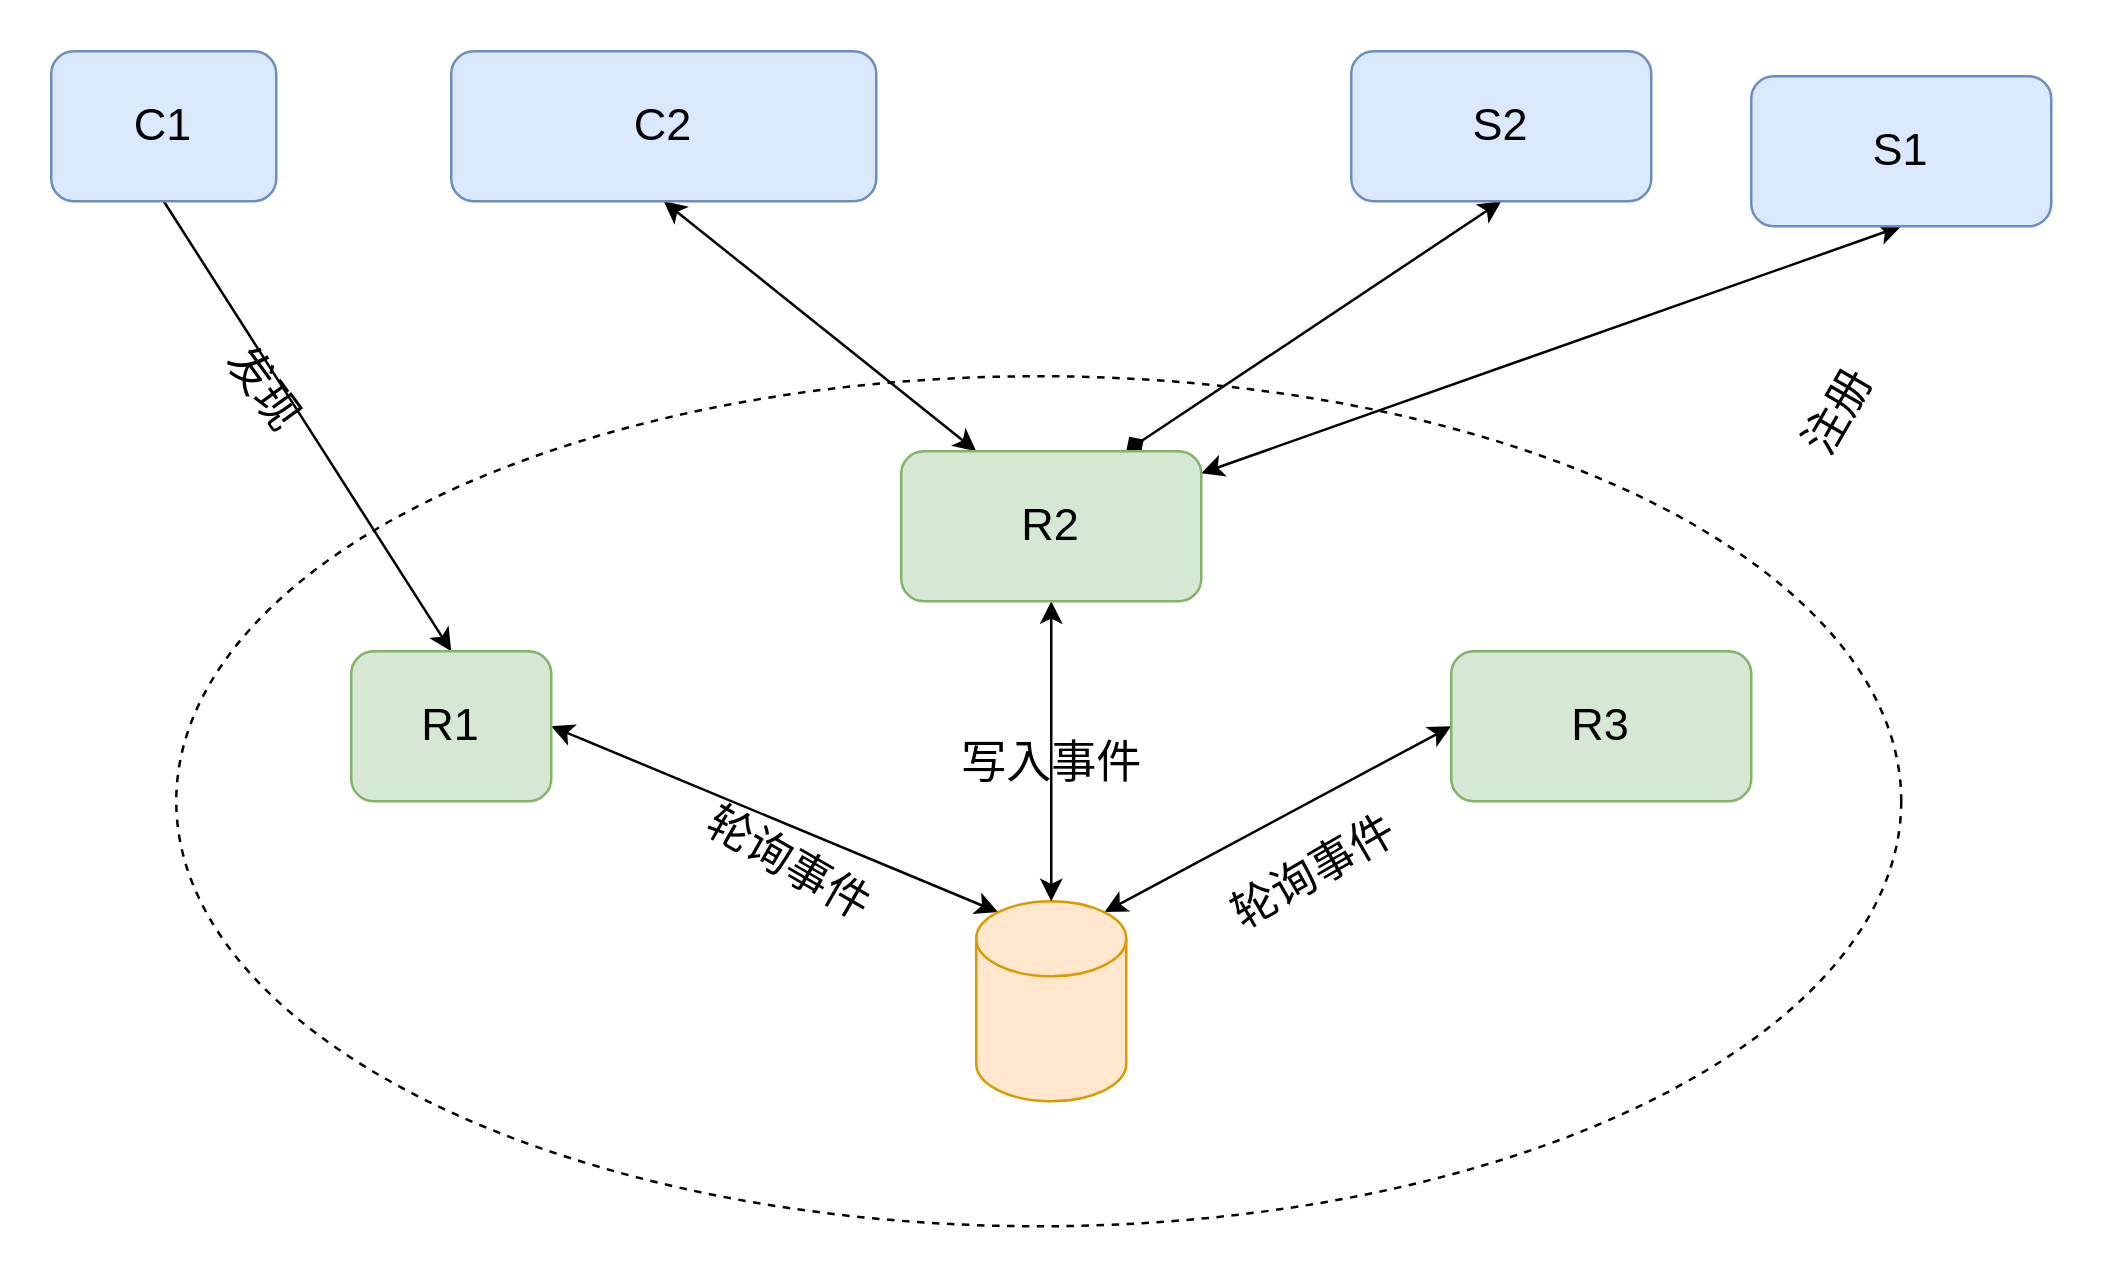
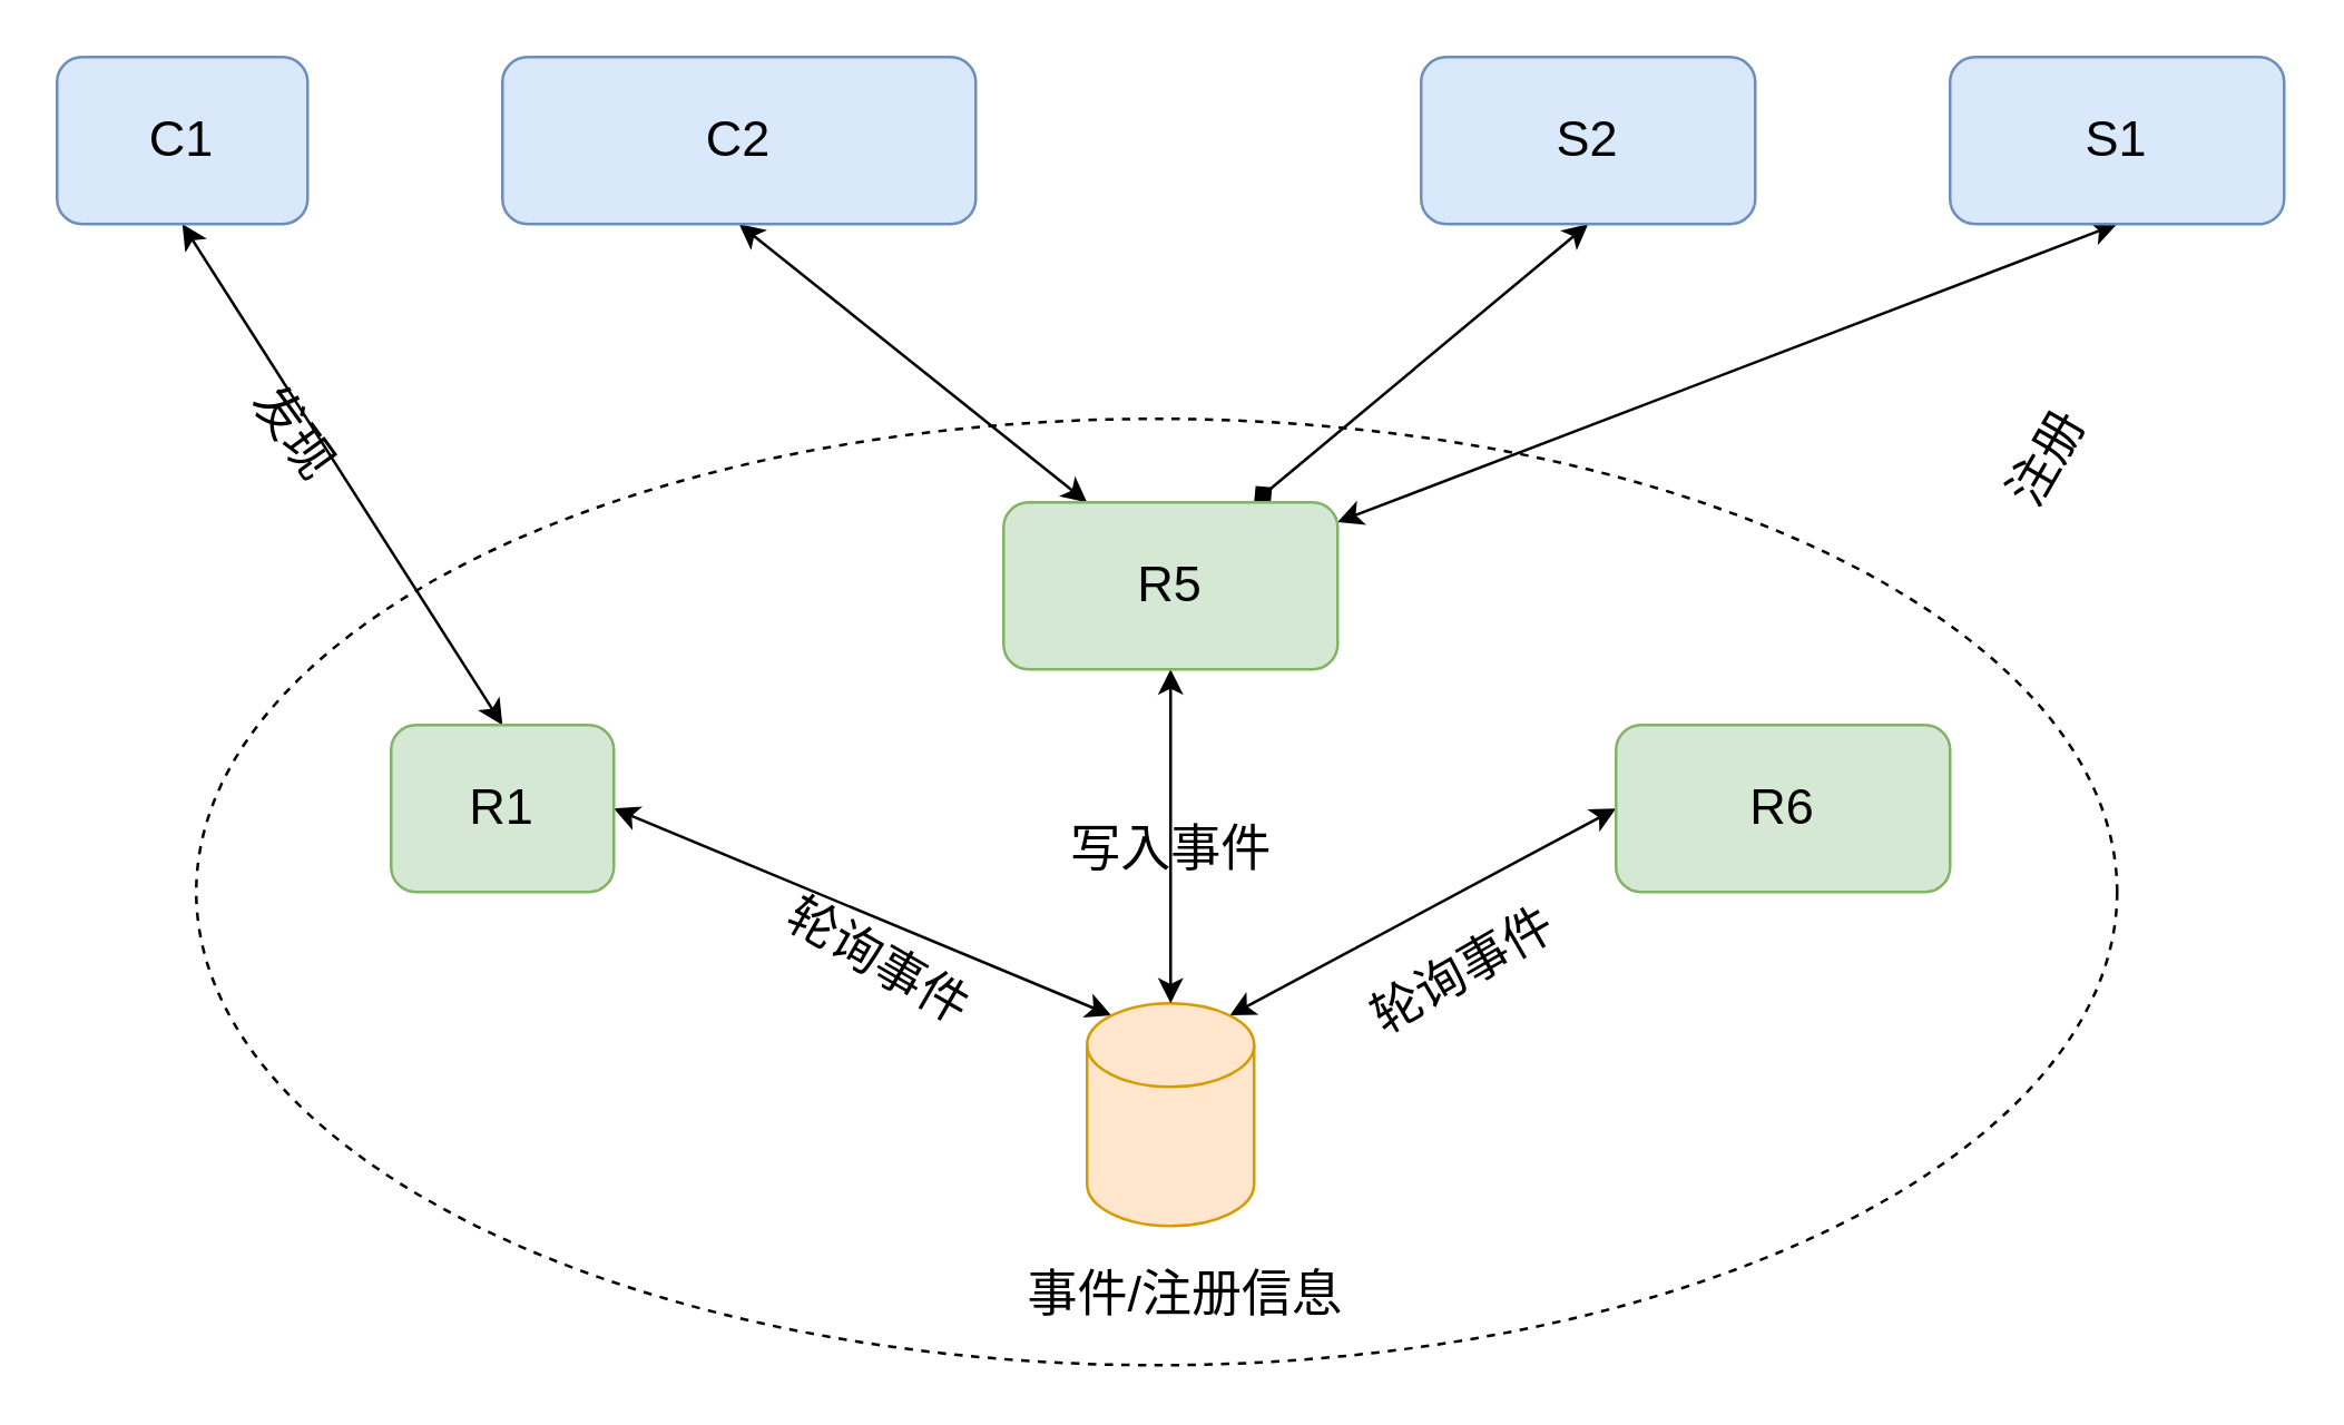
  <mxCell id="0" />
  <mxCell id="1" parent="0" />
  <mxCell id="2" value="" style="ellipse;whiteSpace=wrap;html=1;dashed=1;fontSize=18;strokeWidth=1;" parent="1" vertex="1"><mxGeometry x="70" y="150" width="690" height="340" as="geometry" /></mxCell>
- <mxCell id="3" style="rounded=0;orthogonalLoop=1;jettySize=auto;html=1;exitX=0.5;exitY=0;exitDx=0;exitDy=0;entryX=0.5;entryY=1;entryDx=0;entryDy=0;horizontal=1;strokeWidth=1;fontStyle=0;startArrow=classic;startFill=1;endArrow=none;" parent="1" source="5" target="9" edge="1"><mxGeometry relative="1" as="geometry" /></mxCell>
+ <mxCell id="3" style="rounded=0;orthogonalLoop=1;jettySize=auto;html=1;exitX=0.5;exitY=0;exitDx=0;exitDy=0;entryX=0.5;entryY=1;entryDx=0;entryDy=0;horizontal=1;strokeWidth=1;fontStyle=0;startArrow=classic;startFill=1;" parent="1" source="5" target="9" edge="1"><mxGeometry relative="1" as="geometry" /></mxCell>
  <mxCell id="4" style="edgeStyle=none;rounded=0;orthogonalLoop=1;jettySize=auto;html=1;entryX=0.145;entryY=0;entryDx=0;entryDy=4.35;entryPerimeter=0;endArrow=classic;endFill=1;startArrow=classic;startFill=1;horizontal=1;strokeWidth=1;fontStyle=0;exitX=1;exitY=0.5;exitDx=0;exitDy=0;" parent="1" source="5" target="15" edge="1"><mxGeometry relative="1" as="geometry" /></mxCell>
  <mxCell id="5" value="R1" style="rounded=1;whiteSpace=wrap;html=1;horizontal=1;strokeWidth=1;fontStyle=0;fontSize=18;fillColor=#d5e8d4;strokeColor=#82b366;" parent="1" vertex="1"><mxGeometry x="140" y="260" width="80" height="60" as="geometry" /></mxCell>
  <mxCell id="6" style="edgeStyle=none;rounded=0;orthogonalLoop=1;jettySize=auto;html=1;exitX=0.25;exitY=0;exitDx=0;exitDy=0;entryX=0.5;entryY=1;entryDx=0;entryDy=0;horizontal=1;strokeWidth=1;fontStyle=0;startArrow=classic;startFill=1;" parent="1" source="20" target="10" edge="1"><mxGeometry relative="1" as="geometry" /></mxCell>
  <mxCell id="7" style="edgeStyle=none;orthogonalLoop=1;jettySize=auto;html=1;exitX=0;exitY=0.5;exitDx=0;exitDy=0;entryX=0.855;entryY=0;entryDx=0;entryDy=4.35;entryPerimeter=0;endArrow=classic;endFill=1;startArrow=classic;startFill=1;targetPerimeterSpacing=0;jumpStyle=arc;rounded=0;strokeWidth=1;horizontal=1;fontStyle=0;endSize=6;sketch=0;shadow=0;" parent="1" source="8" target="15" edge="1"><mxGeometry relative="1" as="geometry" /></mxCell>
- <mxCell id="8" value="R3" style="rounded=1;whiteSpace=wrap;html=1;horizontal=1;strokeWidth=1;fontStyle=0;fontSize=18;fillColor=#d5e8d4;strokeColor=#82b366;" parent="1" vertex="1"><mxGeometry x="580" y="260" width="120" height="60" as="geometry" /></mxCell>
+ <mxCell id="8" value="R6" style="rounded=1;whiteSpace=wrap;html=1;horizontal=1;strokeWidth=1;fontStyle=0;fontSize=18;fillColor=#d5e8d4;strokeColor=#82b366;" parent="1" vertex="1"><mxGeometry x="580" y="260" width="120" height="60" as="geometry" /></mxCell>
  <mxCell id="9" value="C1" style="rounded=1;whiteSpace=wrap;html=1;fontSize=18;horizontal=1;strokeWidth=1;fontStyle=0;fillColor=#dae8fc;strokeColor=#6c8ebf;" parent="1" vertex="1"><mxGeometry x="20" y="20" width="90" height="60" as="geometry" /></mxCell>
  <mxCell id="10" value="C2" style="rounded=1;whiteSpace=wrap;html=1;fontSize=18;horizontal=1;strokeWidth=1;fontStyle=0;fillColor=#dae8fc;strokeColor=#6c8ebf;" parent="1" vertex="1"><mxGeometry x="180" y="20" width="170" height="60" as="geometry" /></mxCell>
  <mxCell id="11" style="edgeStyle=none;rounded=0;orthogonalLoop=1;jettySize=auto;html=1;exitX=0.5;exitY=1;exitDx=0;exitDy=0;horizontal=1;strokeWidth=1;fontStyle=0;startArrow=classic;startFill=1;" parent="1" source="12" target="20" edge="1"><mxGeometry relative="1" as="geometry"><mxPoint x="830" y="330" as="targetPoint" /></mxGeometry></mxCell>
- <mxCell id="12" value="S1" style="rounded=1;whiteSpace=wrap;html=1;fontSize=18;horizontal=1;strokeWidth=1;fontStyle=0;fillColor=#dae8fc;strokeColor=#6c8ebf;" parent="1" vertex="1"><mxGeometry x="700" y="30" width="120" height="60" as="geometry" /></mxCell>
+ <mxCell id="12" value="S1" style="rounded=1;whiteSpace=wrap;html=1;fontSize=18;horizontal=1;strokeWidth=1;fontStyle=0;fillColor=#dae8fc;strokeColor=#6c8ebf;" parent="1" vertex="1"><mxGeometry x="700" y="20" width="120" height="60" as="geometry" /></mxCell>
  <mxCell id="13" style="edgeStyle=none;rounded=0;orthogonalLoop=1;jettySize=auto;html=1;exitX=0.5;exitY=1;exitDx=0;exitDy=0;entryX=0.75;entryY=0;entryDx=0;entryDy=0;horizontal=1;strokeWidth=1;fontStyle=0;startArrow=classic;startFill=1;endArrow=diamond;" parent="1" source="14" target="20" edge="1"><mxGeometry relative="1" as="geometry" /></mxCell>
- <mxCell id="14" value="S2" style="rounded=1;whiteSpace=wrap;html=1;fontSize=18;horizontal=1;strokeWidth=1;fontStyle=0;fillColor=#dae8fc;strokeColor=#6c8ebf;" parent="1" vertex="1"><mxGeometry x="540" y="20" width="120" height="60" as="geometry" /></mxCell>
+ <mxCell id="14" value="S2" style="rounded=1;whiteSpace=wrap;html=1;fontSize=18;horizontal=1;strokeWidth=1;fontStyle=0;fillColor=#dae8fc;strokeColor=#6c8ebf;" parent="1" vertex="1"><mxGeometry x="510" y="20" width="120" height="60" as="geometry" /></mxCell>
  <mxCell id="15" value="" style="shape=cylinder3;whiteSpace=wrap;html=1;boundedLbl=1;backgroundOutline=1;size=15;horizontal=1;strokeWidth=1;fontStyle=0;fillColor=#ffe6cc;strokeColor=#d79b00;" parent="1" vertex="1"><mxGeometry x="390" y="360" width="60" height="80" as="geometry" /></mxCell>
+ <mxCell id="16" value="事件/注册信息" style="text;html=1;resizable=0;autosize=1;align=center;verticalAlign=middle;points=[];fillColor=none;strokeColor=none;rounded=0;fontSize=18;fontStyle=0;strokeWidth=1;" parent="1" vertex="1"><mxGeometry x="360" y="450" width="130" height="30" as="geometry" /></mxCell>
  <mxCell id="17" value="写入事件" style="text;html=1;resizable=0;autosize=1;align=center;verticalAlign=middle;points=[];fillColor=none;strokeColor=none;rounded=0;fontSize=18;rotation=0;strokeWidth=1;fontStyle=0" parent="1" vertex="1"><mxGeometry x="375" y="290" width="90" height="30" as="geometry" /></mxCell>
  <mxCell id="18" value="轮询事件" style="text;html=1;resizable=0;autosize=1;align=center;verticalAlign=middle;points=[];fillColor=none;strokeColor=none;rounded=0;fontSize=18;rotation=30;strokeWidth=1;fontStyle=0" parent="1" vertex="1"><mxGeometry x="270" y="330" width="90" height="30" as="geometry" /></mxCell>
  <mxCell id="19" style="edgeStyle=none;rounded=0;sketch=0;jumpStyle=arc;orthogonalLoop=1;jettySize=auto;html=1;exitX=0.5;exitY=1;exitDx=0;exitDy=0;shadow=0;fontSize=18;startArrow=classic;startFill=1;endArrow=classic;endFill=1;endSize=6;targetPerimeterSpacing=0;strokeWidth=1;" parent="1" source="20" target="15" edge="1"><mxGeometry relative="1" as="geometry" /></mxCell>
- <mxCell id="20" value="R2" style="rounded=1;whiteSpace=wrap;html=1;horizontal=1;strokeWidth=1;fontStyle=0;fontSize=18;fillColor=#d5e8d4;strokeColor=#82b366;" parent="1" vertex="1"><mxGeometry x="360" y="180" width="120" height="60" as="geometry" /></mxCell>
+ <mxCell id="20" value="R5" style="rounded=1;whiteSpace=wrap;html=1;horizontal=1;strokeWidth=1;fontStyle=0;fontSize=18;fillColor=#d5e8d4;strokeColor=#82b366;" parent="1" vertex="1"><mxGeometry x="360" y="180" width="120" height="60" as="geometry" /></mxCell>
  <mxCell id="21" value="轮询事件" style="text;html=1;resizable=0;autosize=1;align=center;verticalAlign=middle;points=[];fillColor=none;strokeColor=none;rounded=0;fontSize=18;rotation=-30;strokeWidth=1;fontStyle=0" parent="1" vertex="1"><mxGeometry x="480" y="334" width="90" height="30" as="geometry" /></mxCell>
  <mxCell id="22" value="注册" style="text;html=1;resizable=0;autosize=1;align=center;verticalAlign=middle;points=[];fillColor=none;strokeColor=none;rounded=0;fontSize=18;rotation=300;" vertex="1" parent="1"><mxGeometry x="710" y="150" width="50" height="30" as="geometry" /></mxCell>
  <mxCell id="23" value="发现" style="text;html=1;resizable=0;autosize=1;align=center;verticalAlign=middle;points=[];fillColor=none;strokeColor=none;rounded=0;fontSize=18;rotation=54;" vertex="1" parent="1"><mxGeometry x="80" y="140" width="50" height="30" as="geometry" /></mxCell>
